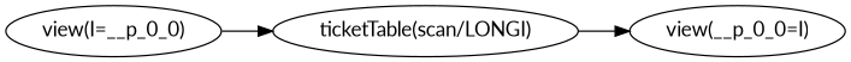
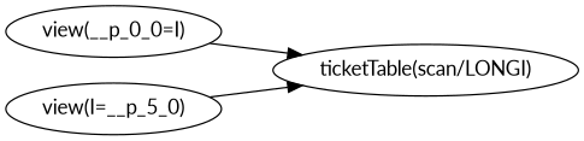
  digraph {
    fontname=Lato
    rankdir=LR
    node [fontname=Lato]
    edge [fontname=Lato]
    n1 [label="ticketTable(scan/LONGI)"]
    n2 [label="view(__p_0_0=I)"]
-   n3 [label="view(I=__p_0_0)"]
-   n1 -> n2
+   n3 [label="view(I=__p_5_0)"]
+   n2 -> n1
    n3 -> n1
  }
